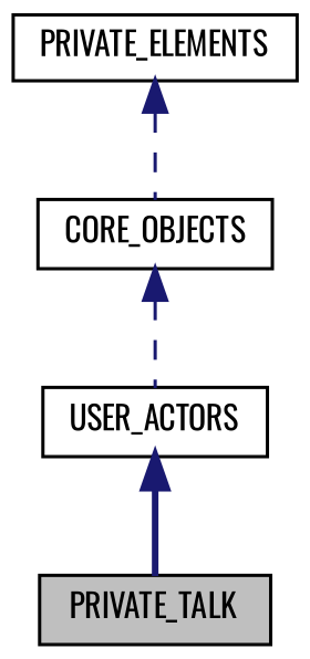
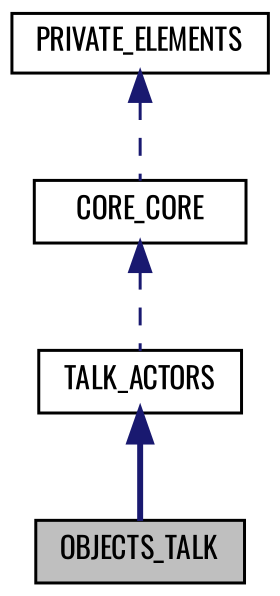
  digraph {
    fontname=Oswald
    node [color=black fillcolor=white fontname=Oswald fontsize=10 shape=record style=filled]
    edge [color=midnightblue dir=back fontname=Oswald fontsize=10 labelfontname=Helvetica labelfontsize=10 style=dashed]
-   n1 [fillcolor=grey75 fontcolor=black height=0.2 label=PRIVATE_TALK width=0.4]
-   n2 [height=0.2 label=USER_ACTORS width=0.4]
-   n3 [height=0.2 label=CORE_OBJECTS width=0.4]
+   n1 [fillcolor=grey75 fontcolor=black height=0.2 label=OBJECTS_TALK width=0.4]
+   n2 [height=0.2 label=TALK_ACTORS width=0.4]
+   n3 [height=0.2 label=CORE_CORE width=0.4]
    n4 [height=0.2 label=PRIVATE_ELEMENTS width=0.4]
    n2 -> n1 [style=bold]
    n3 -> n2
    n4 -> n3
  }
